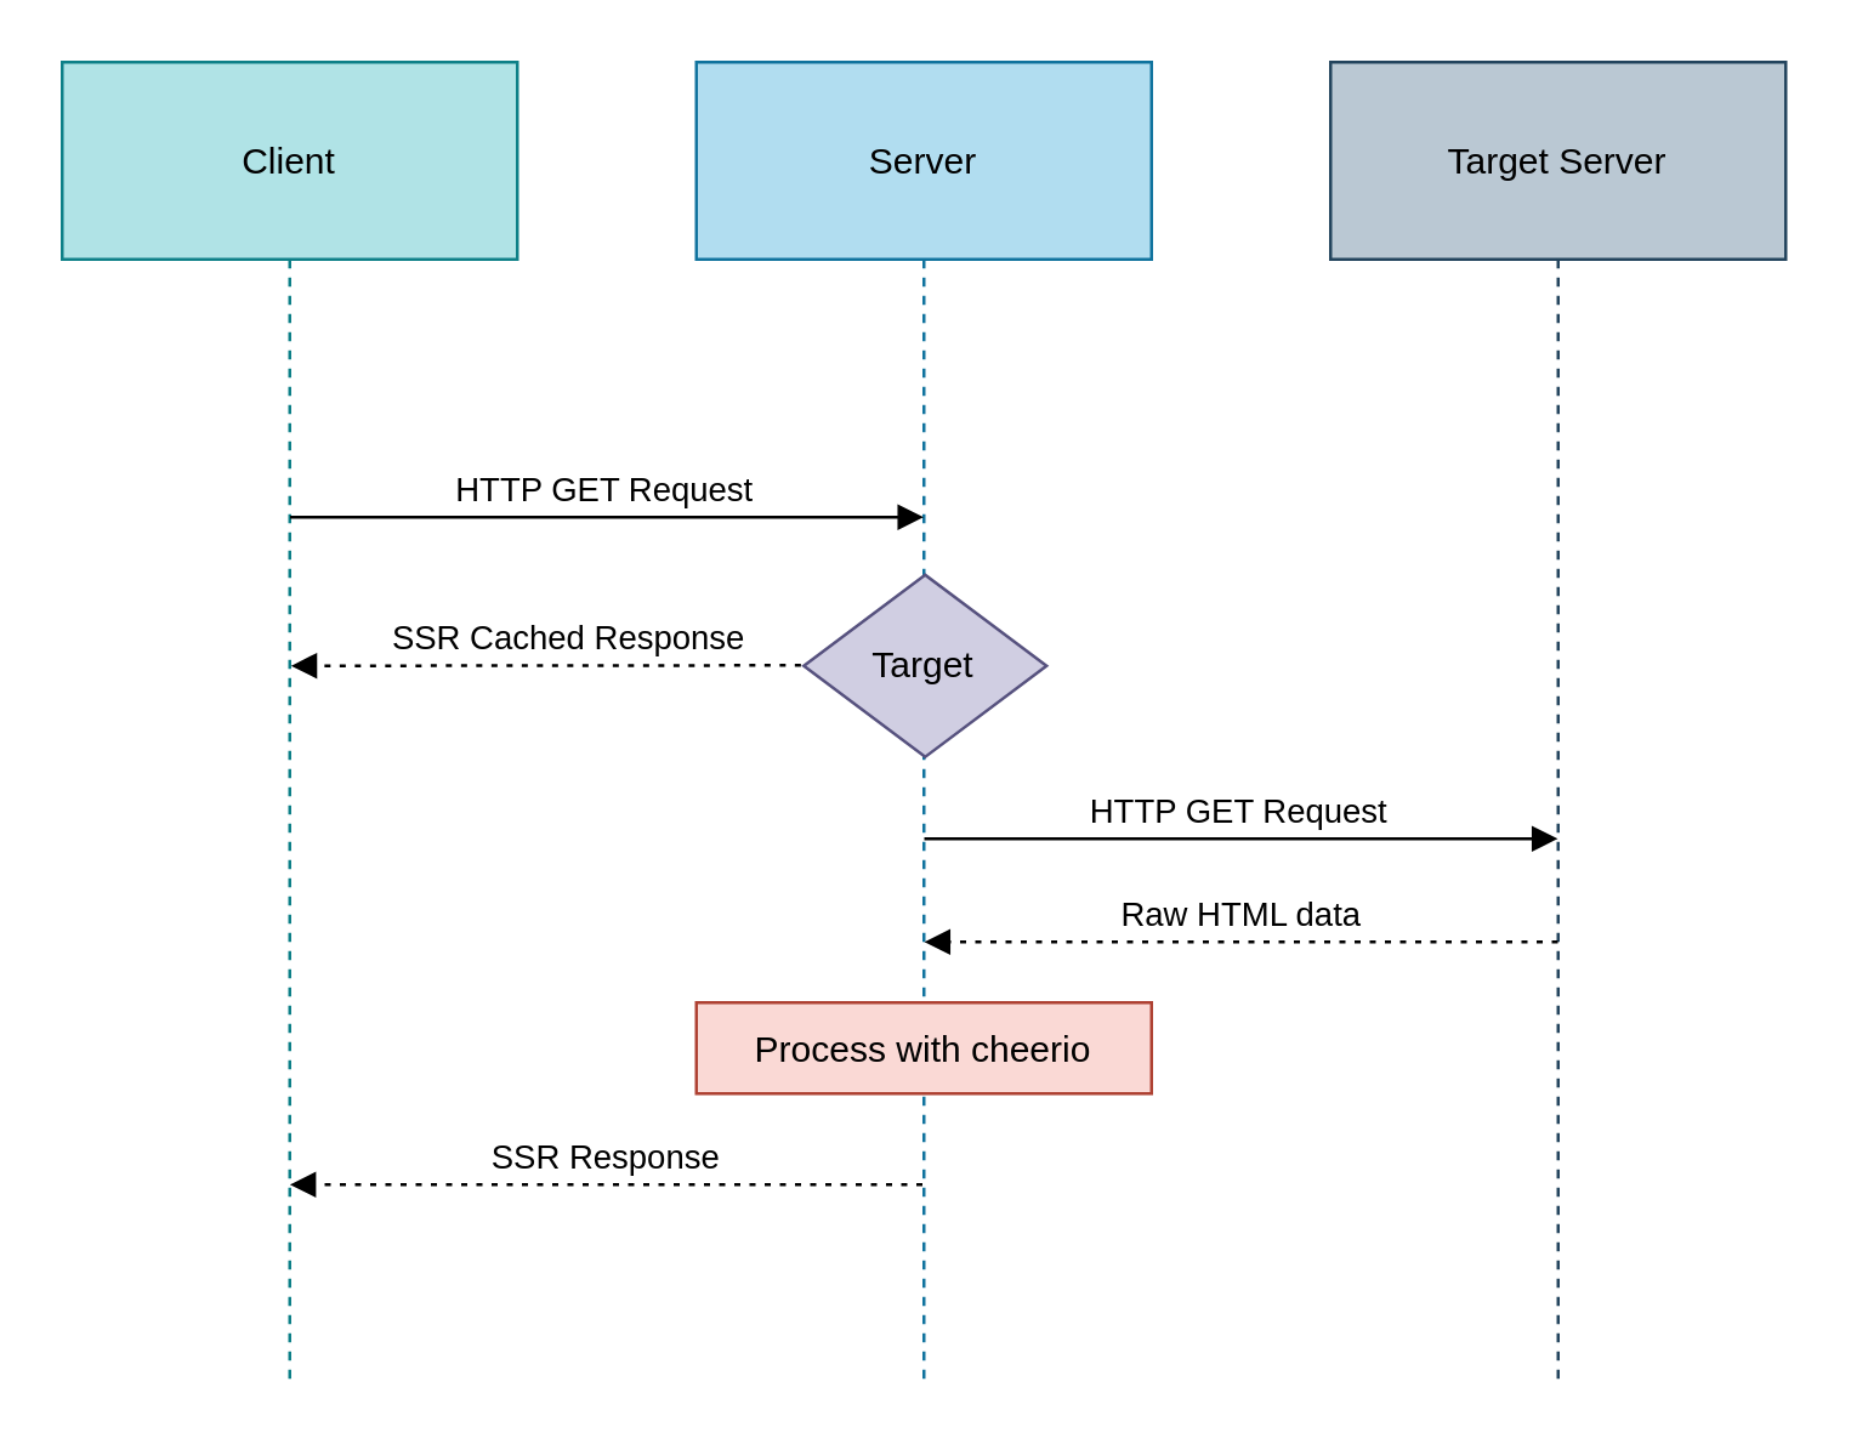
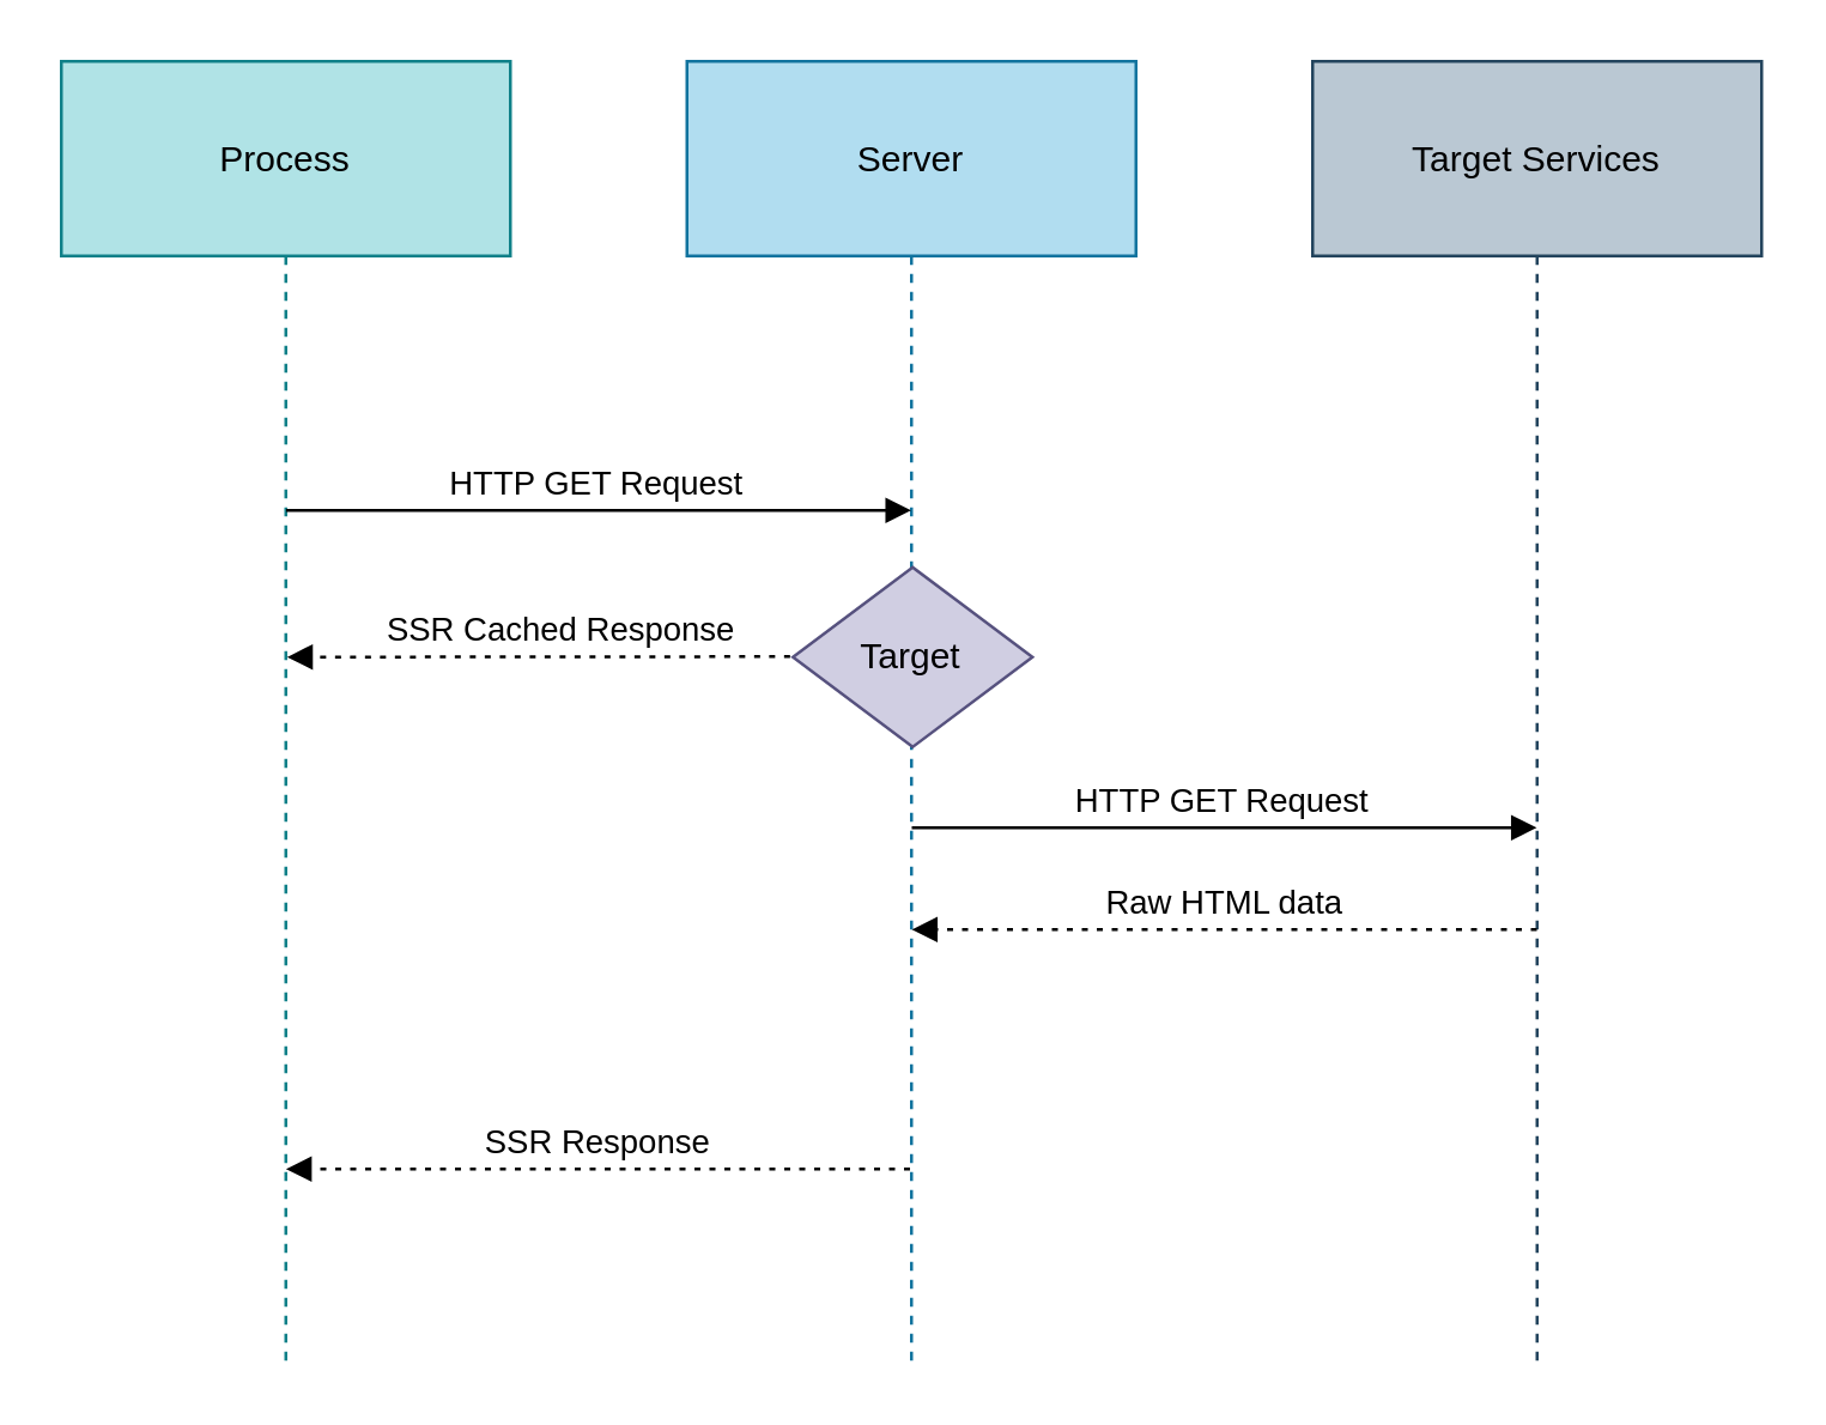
  <mxCell id="0" />
  <mxCell id="1" parent="0" />
- <mxCell id="2" value="Client" style="shape=umlLifeline;perimeter=lifelinePerimeter;whiteSpace=wrap;container=1;dropTarget=0;collapsible=0;recursiveResize=0;outlineConnect=0;portConstraint=eastwest;newEdgeStyle={&quot;edgeStyle&quot;:&quot;elbowEdgeStyle&quot;,&quot;elbow&quot;:&quot;vertical&quot;,&quot;curved&quot;:0,&quot;rounded&quot;:0};size=65;fillColor=#b0e3e6;strokeColor=#0e8088;" parent="1" vertex="1"><mxGeometry width="150" height="434" as="geometry" x="20" y="20" /></mxCell>
+ <mxCell id="2" value="Process" style="shape=umlLifeline;perimeter=lifelinePerimeter;whiteSpace=wrap;container=1;dropTarget=0;collapsible=0;recursiveResize=0;outlineConnect=0;portConstraint=eastwest;newEdgeStyle={&quot;edgeStyle&quot;:&quot;elbowEdgeStyle&quot;,&quot;elbow&quot;:&quot;vertical&quot;,&quot;curved&quot;:0,&quot;rounded&quot;:0};size=65;fillColor=#b0e3e6;strokeColor=#0e8088;" parent="1" vertex="1"><mxGeometry width="150" height="434" as="geometry" x="20" y="20" /></mxCell>
  <mxCell id="3" value="Server" style="shape=umlLifeline;perimeter=lifelinePerimeter;whiteSpace=wrap;container=1;dropTarget=0;collapsible=0;recursiveResize=0;outlineConnect=0;portConstraint=eastwest;newEdgeStyle={&quot;edgeStyle&quot;:&quot;elbowEdgeStyle&quot;,&quot;elbow&quot;:&quot;vertical&quot;,&quot;curved&quot;:0,&quot;rounded&quot;:0};size=65;fillColor=#b1ddf0;strokeColor=#10739e;" parent="1" vertex="1"><mxGeometry x="229" width="150" height="434" as="geometry" y="20" /></mxCell>
- <mxCell id="4" value="Target Server" style="shape=umlLifeline;perimeter=lifelinePerimeter;whiteSpace=wrap;container=1;dropTarget=0;collapsible=0;recursiveResize=0;outlineConnect=0;portConstraint=eastwest;newEdgeStyle={&quot;edgeStyle&quot;:&quot;elbowEdgeStyle&quot;,&quot;elbow&quot;:&quot;vertical&quot;,&quot;curved&quot;:0,&quot;rounded&quot;:0};size=65;fillColor=#bac8d3;strokeColor=#23445d;" parent="1" vertex="1"><mxGeometry x="438" width="150" height="434" as="geometry" y="20" /></mxCell>
+ <mxCell id="4" value="Target Services" style="shape=umlLifeline;perimeter=lifelinePerimeter;whiteSpace=wrap;container=1;dropTarget=0;collapsible=0;recursiveResize=0;outlineConnect=0;portConstraint=eastwest;newEdgeStyle={&quot;edgeStyle&quot;:&quot;elbowEdgeStyle&quot;,&quot;elbow&quot;:&quot;vertical&quot;,&quot;curved&quot;:0,&quot;rounded&quot;:0};size=65;fillColor=#bac8d3;strokeColor=#23445d;" parent="1" vertex="1"><mxGeometry x="438" width="150" height="434" as="geometry" y="20" /></mxCell>
  <mxCell id="5" value="HTTP GET Request" style="verticalAlign=bottom;endArrow=block;edgeStyle=elbowEdgeStyle;elbow=vertical;curved=0;rounded=0;" parent="1" edge="1"><mxGeometry relative="1" as="geometry"><Array as="points"><mxPoint x="208.4" y="170" /></Array><mxPoint x="95.1" y="170" as="sourcePoint" /><mxPoint x="303.9" y="170" as="targetPoint" /></mxGeometry></mxCell>
  <mxCell id="6" value="HTTP GET Request" style="verticalAlign=bottom;endArrow=block;edgeStyle=elbowEdgeStyle;elbow=vertical;curved=0;rounded=0;" parent="1" edge="1"><mxGeometry relative="1" as="geometry"><Array as="points"><mxPoint x="417.4" y="276" /></Array><mxPoint x="304.1" y="276" as="sourcePoint" /><mxPoint x="512.9" y="276" as="targetPoint" /></mxGeometry></mxCell>
  <mxCell id="7" value="Raw HTML data" style="verticalAlign=bottom;endArrow=block;edgeStyle=elbowEdgeStyle;elbow=vertical;curved=0;rounded=0;dashed=1;dashPattern=2 3;" parent="1" edge="1"><mxGeometry relative="1" as="geometry"><Array as="points"><mxPoint x="420.4" y="310" /></Array><mxPoint x="512.9" y="310" as="sourcePoint" /><mxPoint x="304.1" y="310" as="targetPoint" /></mxGeometry></mxCell>
  <mxCell id="8" value="SSR Response" style="verticalAlign=bottom;endArrow=block;edgeStyle=elbowEdgeStyle;elbow=vertical;curved=0;rounded=0;dashed=1;dashPattern=2 3;" parent="1" edge="1"><mxGeometry relative="1" as="geometry"><Array as="points"><mxPoint x="211" y="390" /></Array><mxPoint x="303.5" y="390" as="sourcePoint" /><mxPoint x="95.035" y="390" as="targetPoint" /></mxGeometry></mxCell>
  <mxCell id="9" value="Target" style="rhombus;whiteSpace=wrap;html=1;fillColor=#d0cee2;strokeColor=#56517e;" vertex="1" parent="1"><mxGeometry x="264.4" y="189" width="80" height="60" as="geometry" /></mxCell>
  <mxCell id="10" value="     SSR Cached Response" style="verticalAlign=bottom;endArrow=block;edgeStyle=elbowEdgeStyle;elbow=vertical;curved=0;rounded=0;dashed=1;dashPattern=2 3;exitX=-0.012;exitY=0.497;exitDx=0;exitDy=0;exitPerimeter=0;" edge="1" parent="1" source="9"><mxGeometry relative="1" as="geometry"><Array as="points"><mxPoint x="211.4" y="219" /></Array><mxPoint x="260.4" y="219" as="sourcePoint" /><mxPoint x="95.4" y="219" as="targetPoint" /></mxGeometry></mxCell>
- <mxCell id="11" value="Process with cheerio" style="fillColor=#fad9d5;strokeColor=#ae4132;" vertex="1" parent="1"><mxGeometry x="229" y="330" width="150" height="30" as="geometry" /></mxCell>
